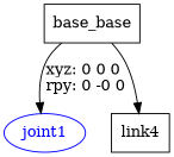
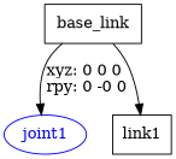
  digraph {
    node [shape=box]
-   n1 [label=base_base]
+   n1 [label=base_link]
    joint1 [color=blue fontcolor=blue shape=ellipse]
-   n3 [label=link4]
+   n3 [label=link1]
    n1 -> joint1 [label="xyz: 0 0 0 \nrpy: 0 -0 0"]
    n1 -> n3
  }
